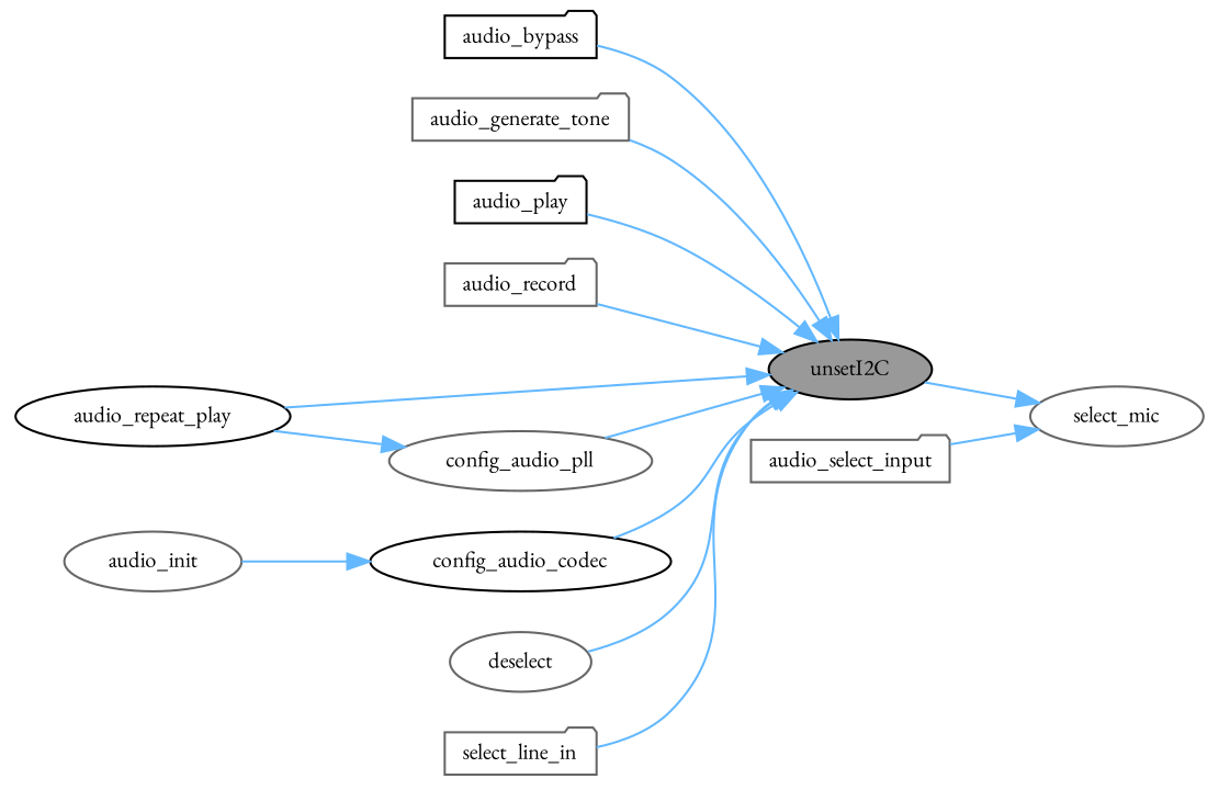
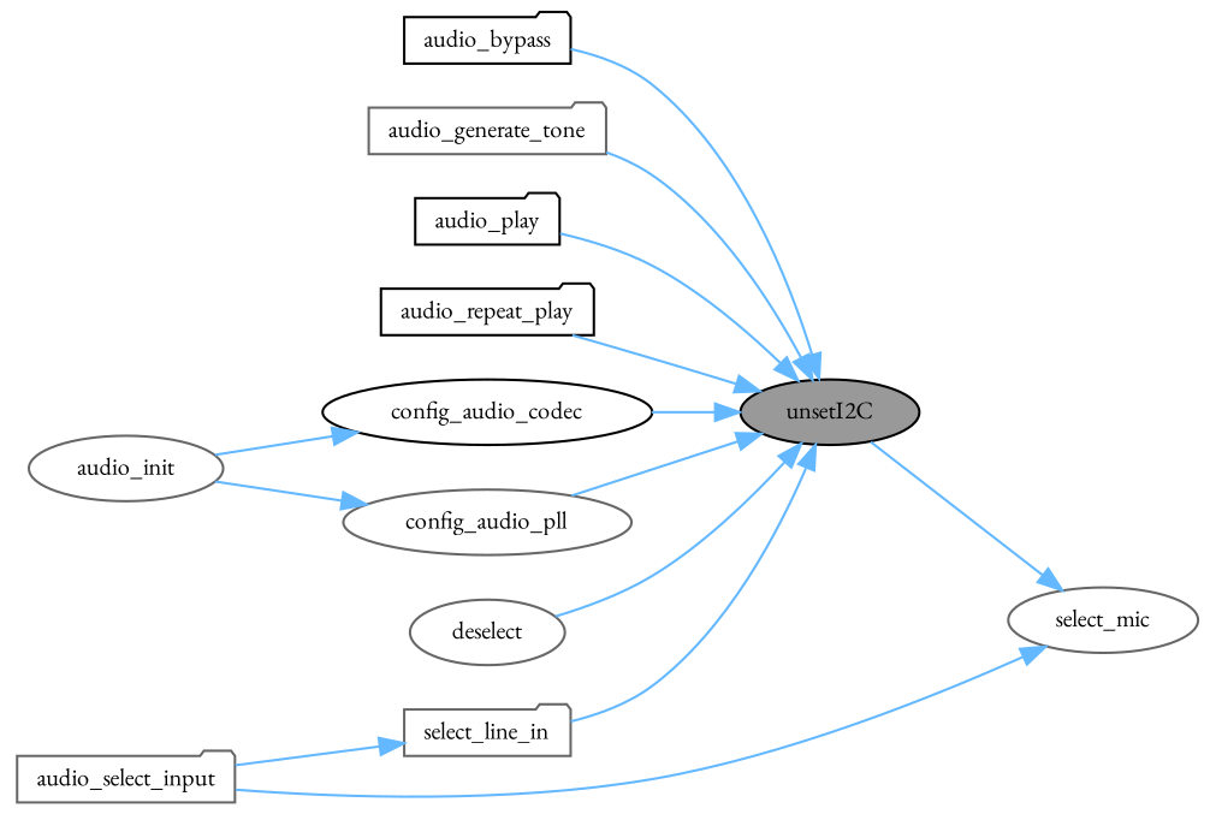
  digraph {
    fontname="EB Garamond"
    rankdir=RL
    node [color=gray40 fillcolor=white fontname="EB Garamond" fontsize=10 shape=folder style=filled]
    edge [color=steelblue1 dir=back fontname="EB Garamond" fontsize=10 labelfontname=Helvetica labelfontsize=10 style=solid]
    n1 [color=black fillcolor=grey60 fontcolor=black height=0.2 label=unsetI2C shape=ellipse width=0.4]
    n2 [color=black height=0.2 label=audio_bypass width=0.4]
    n3 [height=0.2 label=audio_generate_tone width=0.4]
    n4 [color=black height=0.2 label=audio_play width=0.4]
-   n5 [height=0.2 label=audio_record width=0.4]
-   n6 [color=black height=0.2 label=audio_repeat_play shape=ellipse width=0.4]
+   n6 [color=black height=0.2 label=audio_repeat_play width=0.4]
    n7 [color=black height=0.2 label=config_audio_codec shape=ellipse width=0.4]
    n8 [height=0.2 label=config_audio_pll shape=ellipse width=0.4]
    n9 [height=0.2 label=deselect shape=ellipse width=0.4]
    n10 [height=0.2 label=select_line_in width=0.4]
    n11 [height=0.2 label=audio_init shape=ellipse width=0.4]
    n12 [height=0.2 label=audio_select_input width=0.4]
    n13 [height=0.2 label=select_mic shape=ellipse width=0.4]
    n1 -> n2
    n1 -> n3
    n1 -> n4
-   n1 -> n5
    n1 -> n6
    n1 -> n7
    n1 -> n8
    n1 -> n9
    n1 -> n10
    n7 -> n11
-   n8 -> n6
+   n8 -> n11
+   n10 -> n12
    n13 -> n1
    n13 -> n12
  }
